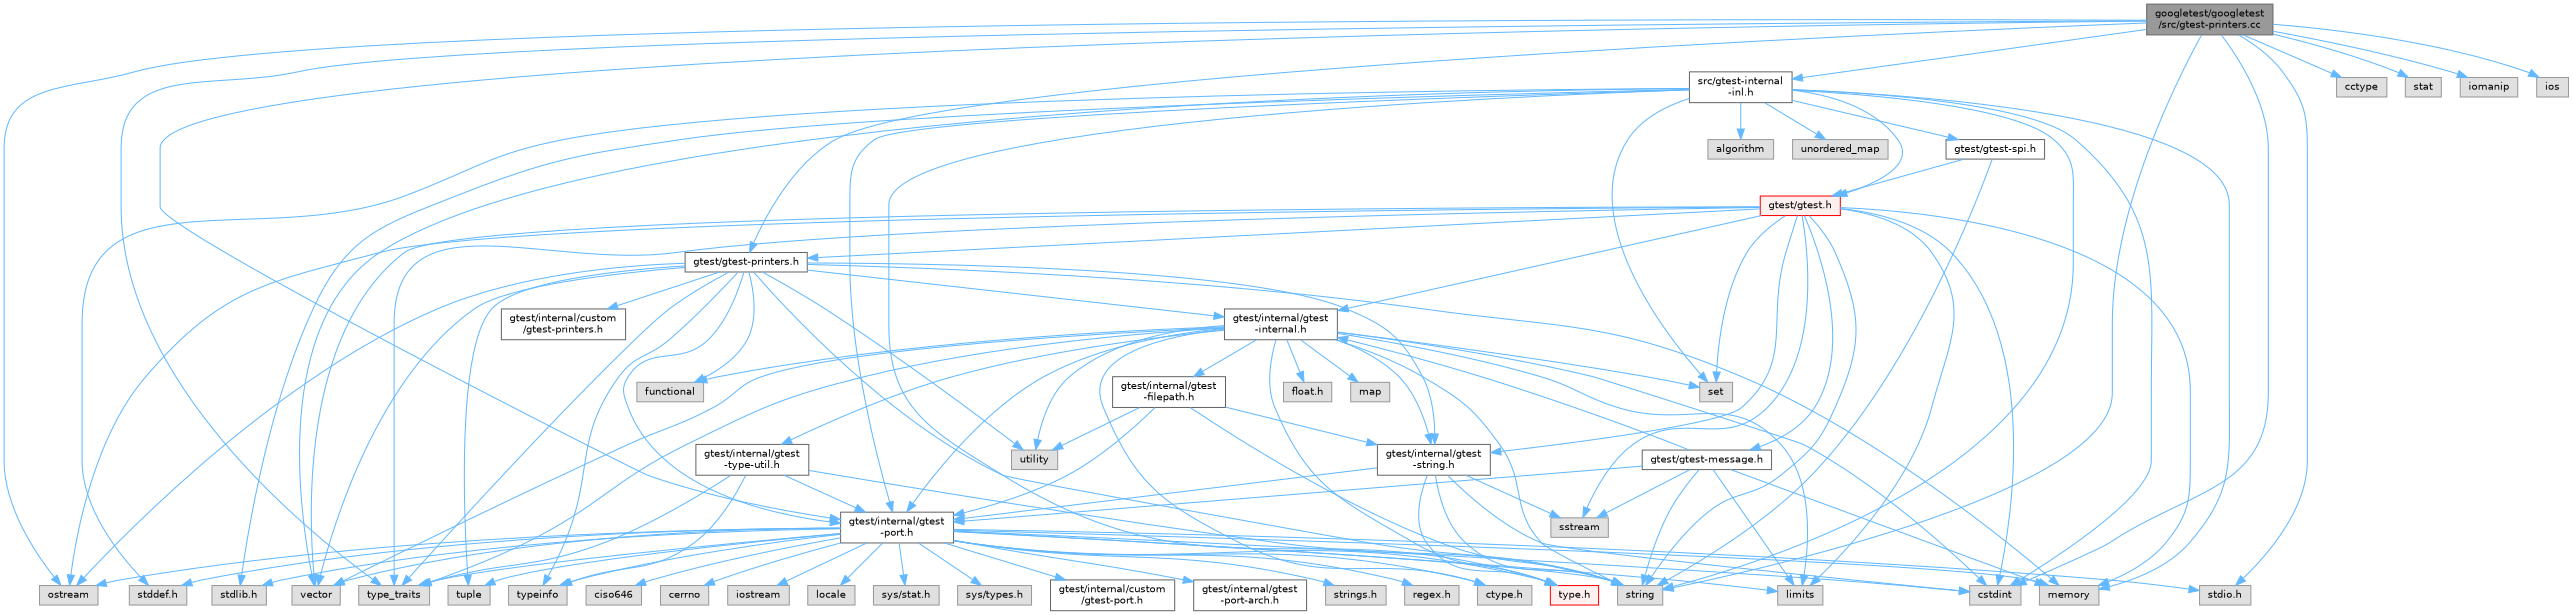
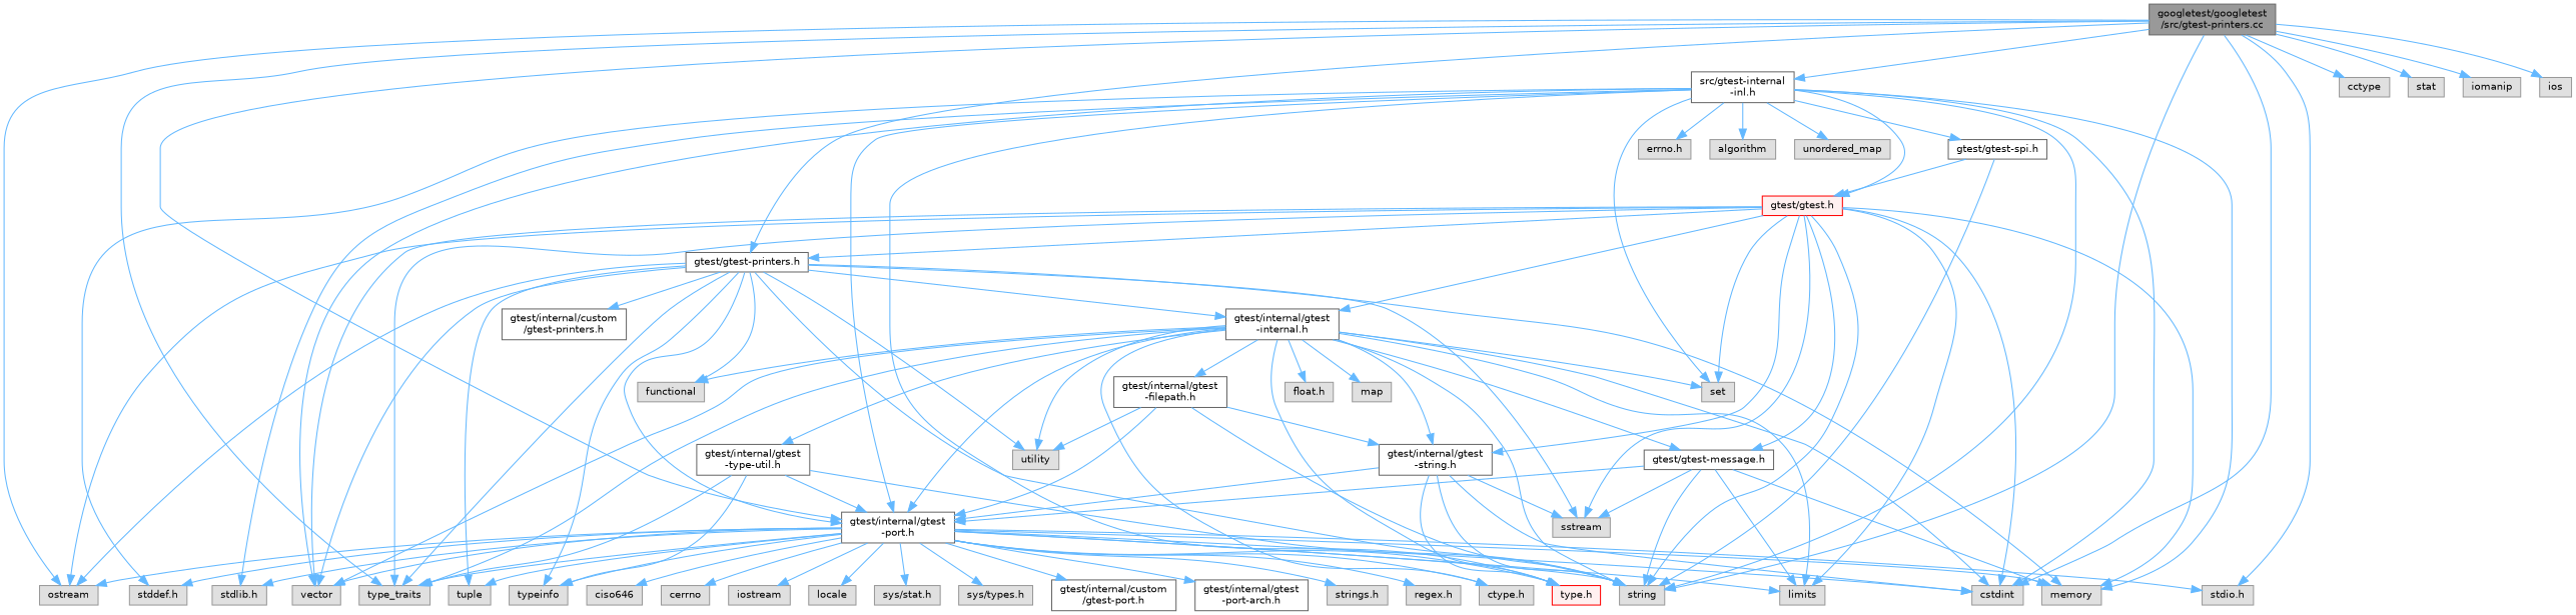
  digraph {
    node [color=grey60 fillcolor="#E0E0E0" fontname=Helvetica fontsize=10 shape=box style=filled]
    edge [color=steelblue1 fontname=Helvetica fontsize=10 labelfontname=Helvetica labelfontsize=10 style=solid]
    n1 [color=gray40 fillcolor=grey60 fontcolor=black height=0.2 label="googletest/googletest\l/src/gtest-printers.cc" width=0.4]
    n2 [color=grey40 fillcolor=white height=0.2 label="gtest/gtest-printers.h" width=0.4]
    n3 [height=0.2 label=ostream width=0.4]
    n4 [height=0.2 label=string width=0.4]
    n5 [height=0.2 label=type_traits width=0.4]
    n6 [color=grey40 fillcolor=white height=0.2 label="gtest/internal/gtest\l-port.h" width=0.4]
    n7 [height=0.2 label="stdio.h" width=0.4]
    n8 [height=0.2 label=cstdint width=0.4]
    n9 [height=0.2 label=cctype width=0.4]
    n10 [height=0.2 label=stat width=0.4]
    n11 [height=0.2 label=iomanip width=0.4]
    n12 [height=0.2 label=ios width=0.4]
    n13 [color=grey40 fillcolor=white height=0.2 label="src/gtest-internal\l-inl.h" width=0.4]
    n14 [height=0.2 label=functional width=0.4]
    n15 [height=0.2 label=memory width=0.4]
    n16 [height=0.2 label=sstream width=0.4]
    n17 [height=0.2 label=tuple width=0.4]
    n18 [height=0.2 label=typeinfo width=0.4]
    n19 [height=0.2 label=utility width=0.4]
    n20 [height=0.2 label=vector width=0.4]
    n21 [color=grey40 fillcolor=white height=0.2 label="gtest/internal/gtest\l-internal.h" width=0.4]
    n22 [color=grey40 fillcolor=white height=0.2 label="gtest/internal/custom\l/gtest-printers.h" width=0.4]
    n23 [height=0.2 label="ctype.h" width=0.4]
    n24 [color=red fillcolor="#FFF0F0" height=0.2 label="type.h" width=0.4]
    n25 [height=0.2 label=limits width=0.4]
    n26 [height=0.2 label=ciso646 width=0.4]
    n27 [height=0.2 label="stddef.h" width=0.4]
    n28 [height=0.2 label="stdlib.h" width=0.4]
    n29 [height=0.2 label=cerrno width=0.4]
    n30 [height=0.2 label=iostream width=0.4]
    n31 [height=0.2 label=locale width=0.4]
    n32 [height=0.2 label="sys/stat.h" width=0.4]
    n33 [height=0.2 label="sys/types.h" width=0.4]
    n34 [color=grey40 fillcolor=white height=0.2 label="gtest/internal/custom\l/gtest-port.h" width=0.4]
    n35 [color=grey40 fillcolor=white height=0.2 label="gtest/internal/gtest\l-port-arch.h" width=0.4]
    n36 [height=0.2 label="strings.h" width=0.4]
    n37 [height=0.2 label="regex.h" width=0.4]
    n38 [height=0.2 label=set width=0.4]
+   n39 [height=0.2 label="errno.h" width=0.4]
    n40 [height=0.2 label=algorithm width=0.4]
    n41 [height=0.2 label=unordered_map width=0.4]
    n42 [color=grey40 fillcolor=white height=0.2 label="gtest/gtest-spi.h" width=0.4]
    n43 [color=red fillcolor="#FFF0F0" height=0.2 label="gtest/gtest.h" width=0.4]
    n44 [height=0.2 label="float.h" width=0.4]
    n45 [height=0.2 label=map width=0.4]
    n46 [color=grey40 fillcolor=white height=0.2 label="gtest/gtest-message.h" width=0.4]
    n47 [color=grey40 fillcolor=white height=0.2 label="gtest/internal/gtest\l-filepath.h" width=0.4]
    n48 [color=grey40 fillcolor=white height=0.2 label="gtest/internal/gtest\l-string.h" width=0.4]
    n49 [color=grey40 fillcolor=white height=0.2 label="gtest/internal/gtest\l-type-util.h" width=0.4]
    n1 -> n2
    n1 -> n3
    n1 -> n4
    n1 -> n5
    n1 -> n6
    n1 -> n7
    n1 -> n8
    n1 -> n9
    n1 -> n10
    n1 -> n11
    n1 -> n12
    n1 -> n13
    n2 -> n3
    n2 -> n4
    n2 -> n5
    n2 -> n6
    n2 -> n14
    n2 -> n15
-   n2 -> n48
+   n2 -> n16
    n2 -> n17
    n2 -> n18
    n2 -> n19
    n2 -> n20
    n2 -> n21
    n2 -> n22
    n6 -> n3
    n6 -> n4
    n6 -> n5
    n6 -> n7
    n6 -> n8
    n6 -> n15
    n6 -> n17
    n6 -> n18
    n6 -> n20
    n6 -> n23
    n6 -> n24
    n6 -> n25
    n6 -> n26
    n6 -> n27
    n6 -> n28
    n6 -> n29
    n6 -> n30
    n6 -> n31
    n6 -> n32
    n6 -> n33
    n6 -> n34
    n6 -> n35
    n6 -> n36
    n6 -> n37
    n13 -> n4
    n13 -> n6
    n13 -> n8
    n13 -> n15
    n13 -> n20
    n13 -> n24
    n13 -> n27
    n13 -> n28
    n13 -> n38
+   n13 -> n39
    n13 -> n40
    n13 -> n41
    n13 -> n42
    n13 -> n43
    n21 -> n4
    n21 -> n5
    n21 -> n6
    n21 -> n8
    n21 -> n14
    n21 -> n19
    n21 -> n20
    n21 -> n23
    n21 -> n24
    n21 -> n25
    n21 -> n38
    n21 -> n44
    n21 -> n45
-   n46 -> n21
+   n21 -> n46
    n21 -> n47
    n21 -> n48
    n21 -> n49
    n42 -> n4
    n42 -> n43
    n43 -> n2
    n43 -> n3
    n43 -> n4
    n43 -> n5
    n43 -> n8
    n43 -> n15
    n43 -> n16
    n43 -> n20
    n43 -> n21
    n43 -> n25
    n43 -> n38
    n43 -> n46
    n43 -> n48
    n46 -> n4
    n46 -> n6
    n46 -> n15
    n46 -> n16
    n46 -> n25
    n47 -> n4
    n47 -> n6
    n47 -> n19
    n47 -> n48
    n48 -> n4
    n48 -> n6
    n48 -> n8
    n48 -> n16
    n48 -> n24
    n49 -> n4
    n49 -> n5
    n49 -> n6
    n49 -> n18
  }
